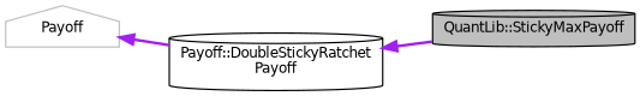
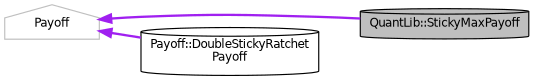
  digraph {
    rankdir=LR
    node [color=black fillcolor=white fontname=Helvetica fontsize=10 shape=cylinder style=filled]
    edge [color=purple dir=back fontname=Helvetica fontsize=10 labelfontname=Helvetica labelfontsize=10 style=bold]
    n1 [fillcolor=grey75 fontcolor=black height=0.2 label="QuantLib::StickyMaxPayoff" width=0.4]
    n2 [height=0.2 label="Payoff::DoubleStickyRatchet\lPayoff" width=0.4]
    n3 [color=grey75 height=0.2 label=Payoff shape=house width=0.4]
-   n2 -> n1
+   n3 -> n1
    n3 -> n2
  }
